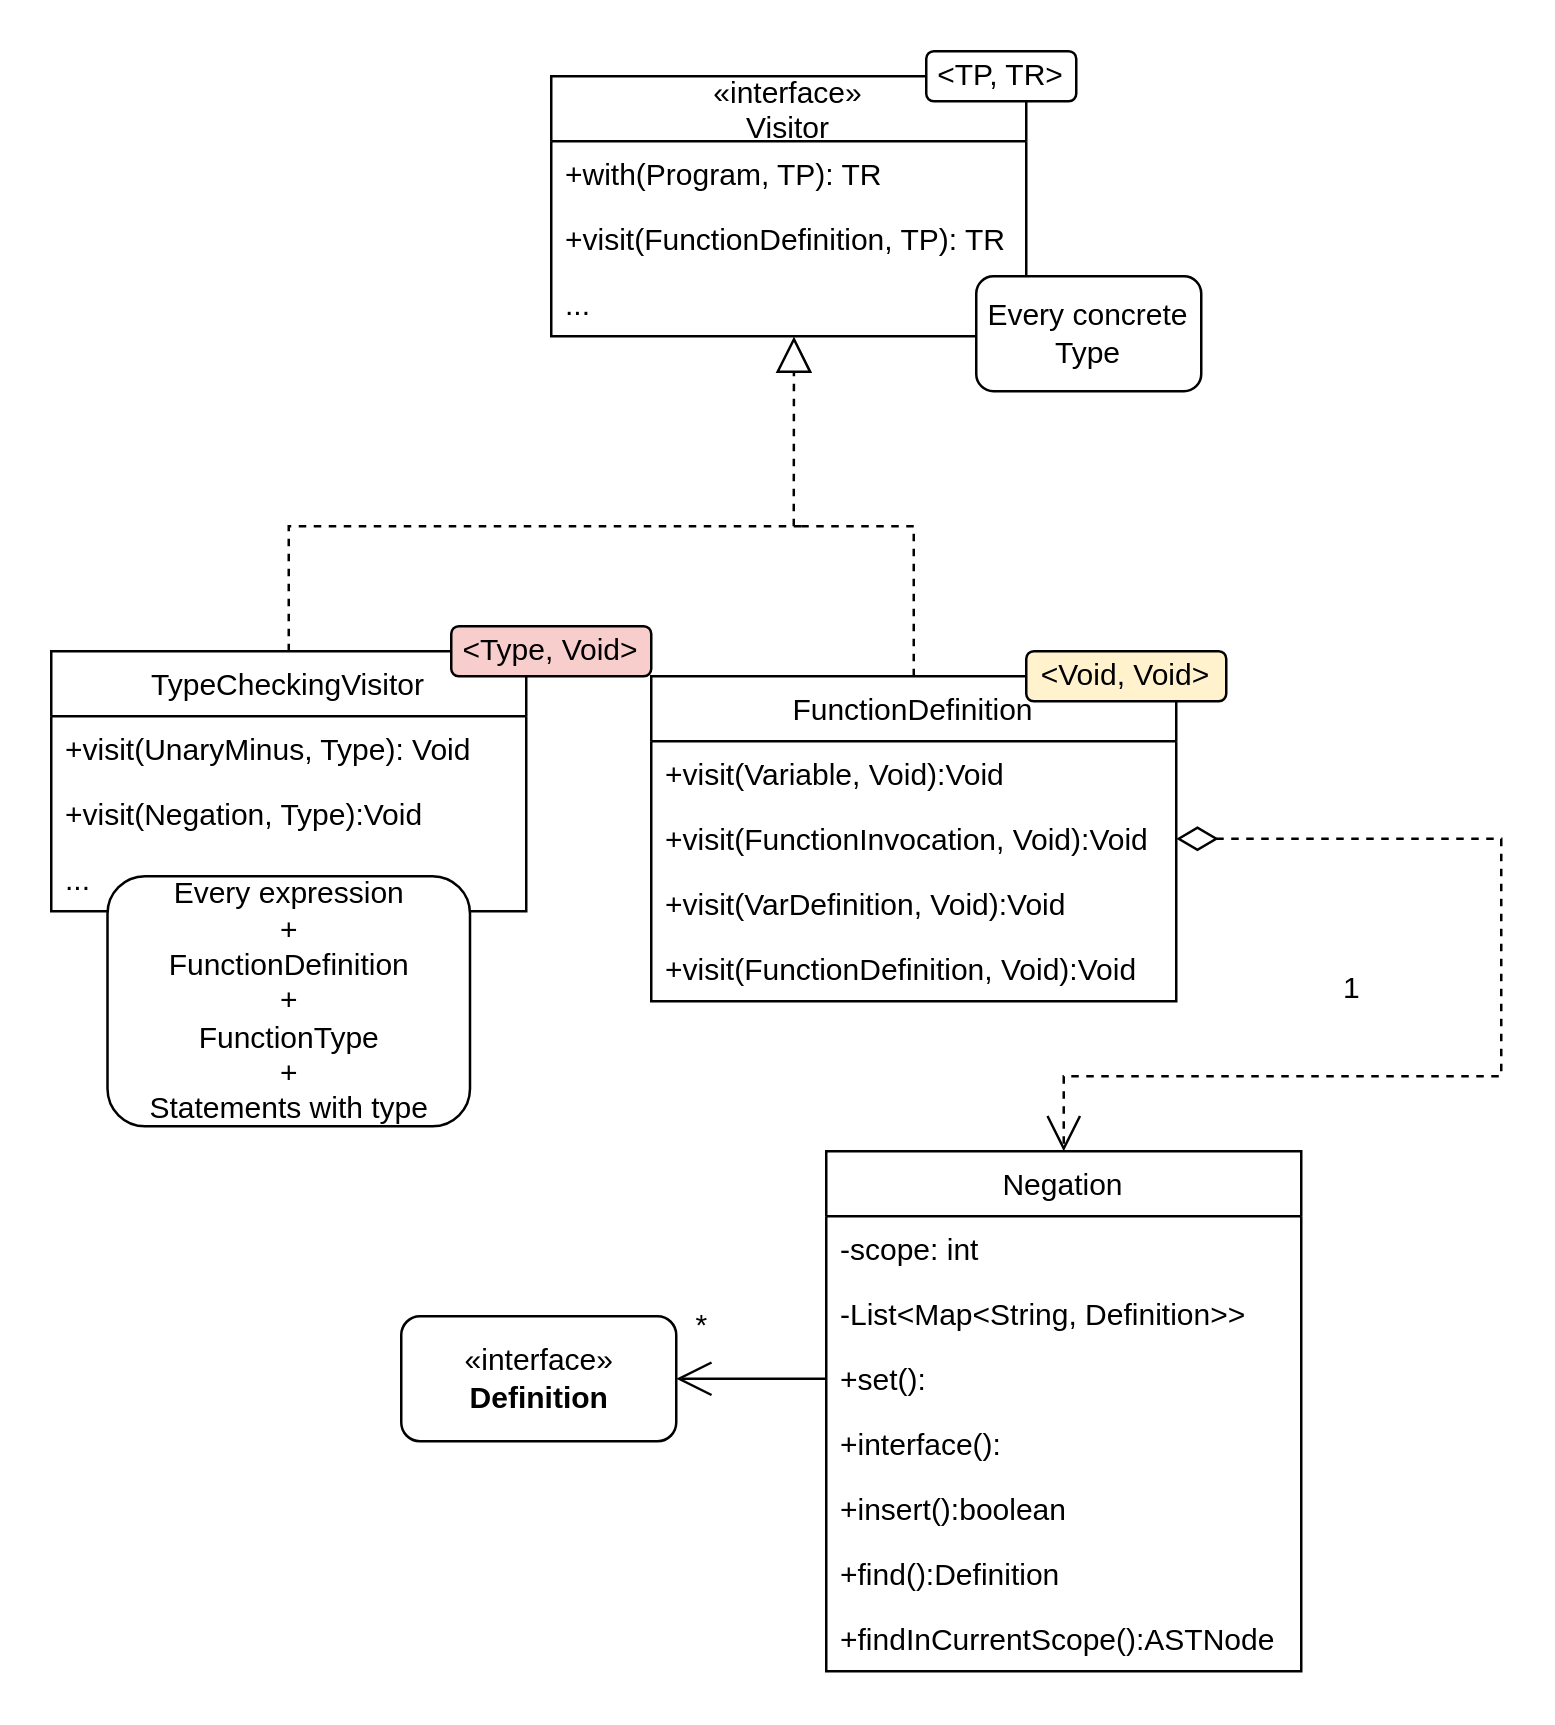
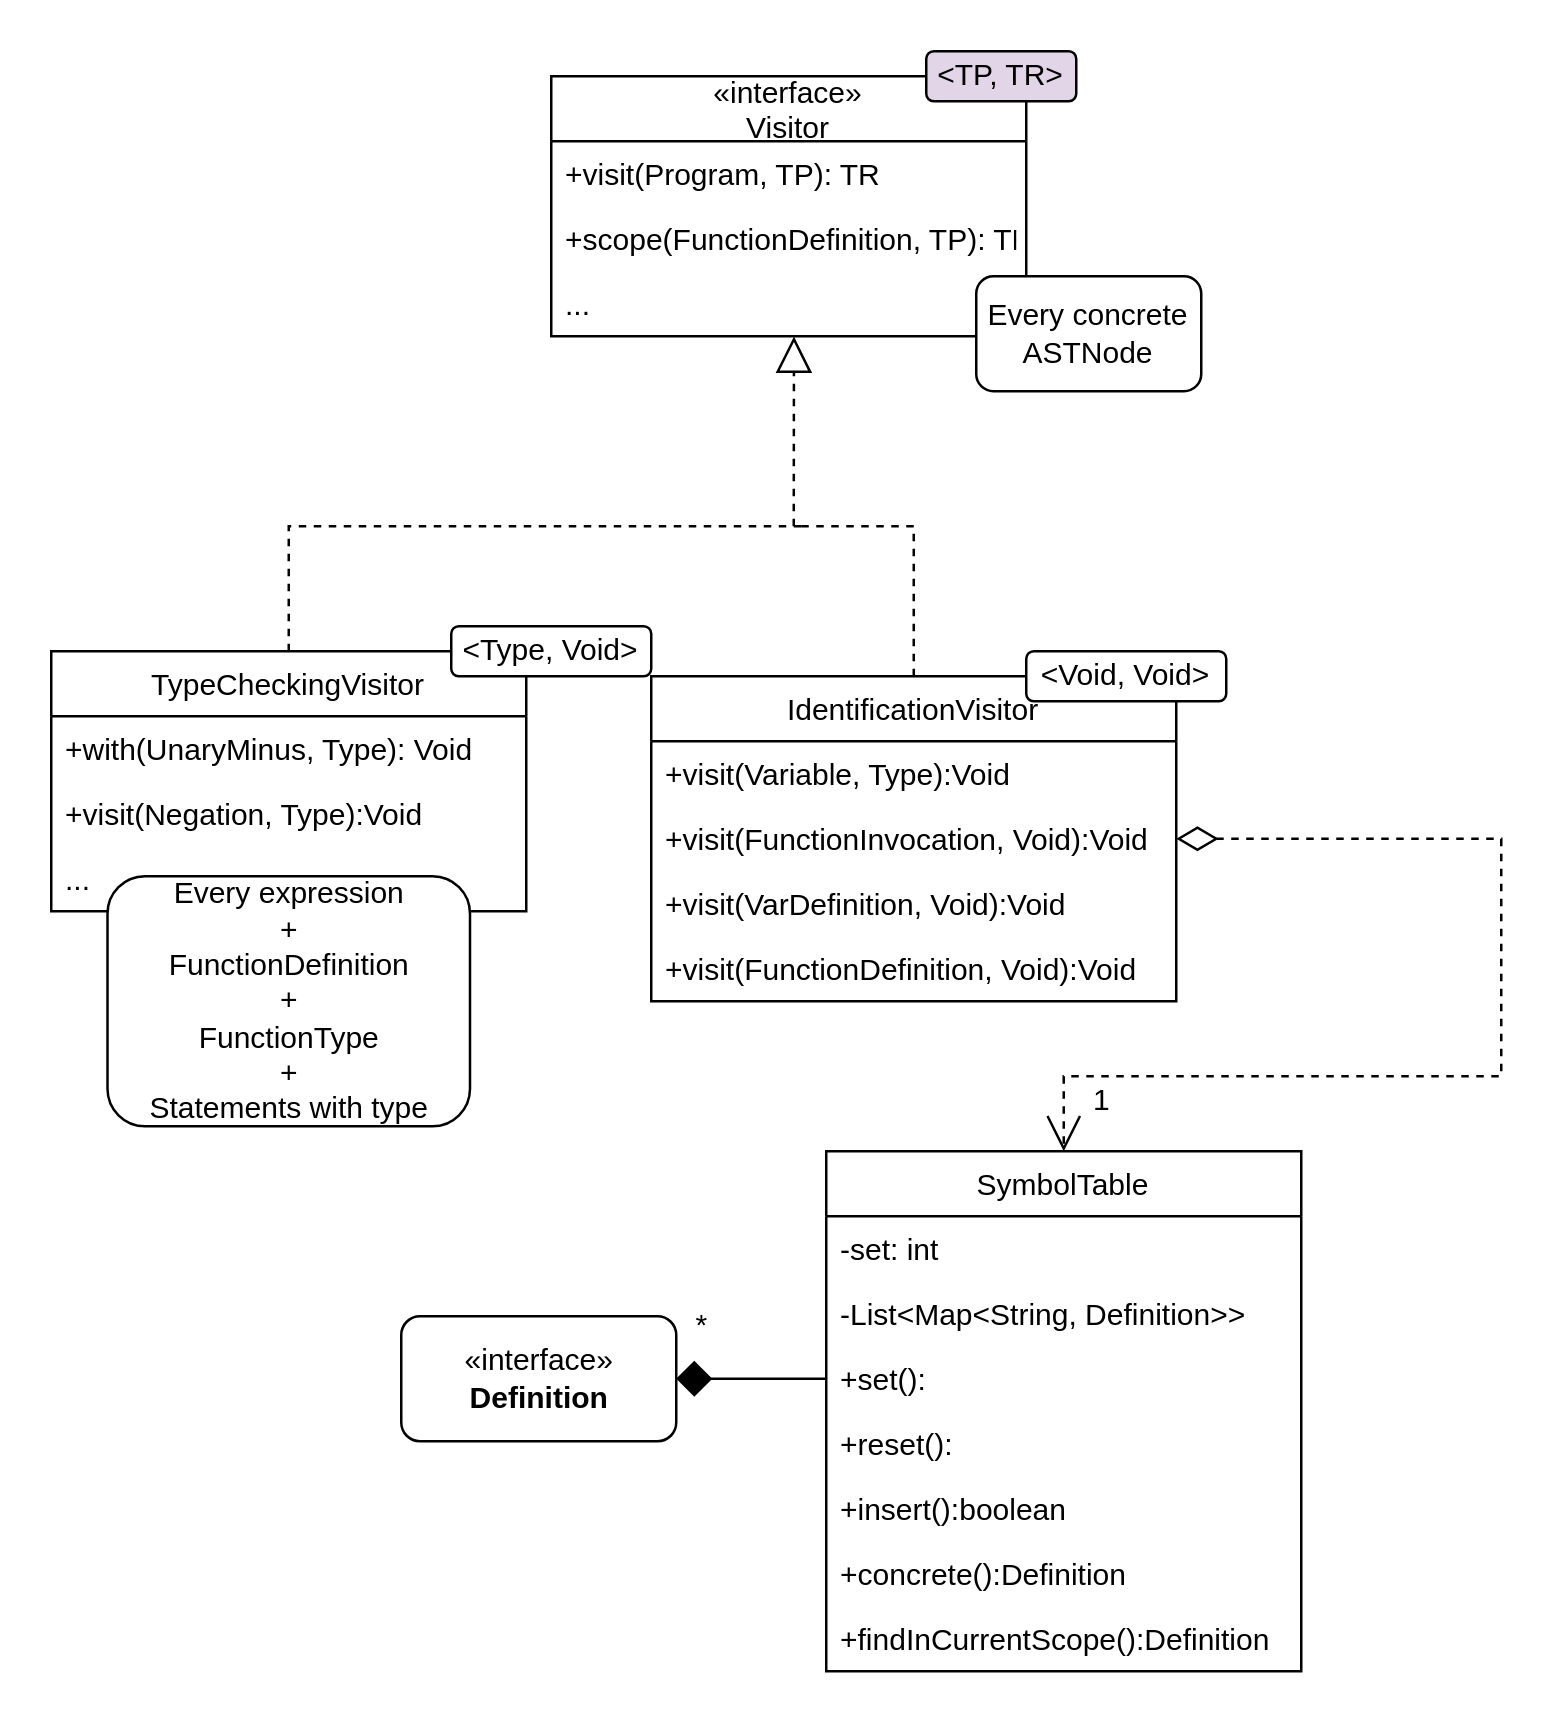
  <mxCell id="0" />
  <mxCell id="1" parent="0" />
  <mxCell id="2" value="«interface»&#10;Visitor" style="swimlane;fontStyle=0;childLayout=stackLayout;horizontal=1;startSize=26;fillColor=none;horizontalStack=0;resizeParent=1;resizeParentMax=0;resizeLast=0;collapsible=1;marginBottom=0;" vertex="1" parent="1"><mxGeometry x="220" y="30" width="190" height="104" as="geometry" /></mxCell>
- <mxCell id="3" value="+with(Program, TP): TR" style="text;strokeColor=none;fillColor=none;align=left;verticalAlign=top;spacingLeft=4;spacingRight=4;overflow=hidden;rotatable=0;points=[[0,0.5],[1,0.5]];portConstraint=eastwest;" vertex="1" parent="2"><mxGeometry y="26" width="190" height="26" as="geometry" /></mxCell>
- <mxCell id="4" value="+visit(FunctionDefinition, TP): TR" style="text;strokeColor=none;fillColor=none;align=left;verticalAlign=top;spacingLeft=4;spacingRight=4;overflow=hidden;rotatable=0;points=[[0,0.5],[1,0.5]];portConstraint=eastwest;" vertex="1" parent="2"><mxGeometry y="52" width="190" height="26" as="geometry" /></mxCell>
+ <mxCell id="3" value="+visit(Program, TP): TR" style="text;strokeColor=none;fillColor=none;align=left;verticalAlign=top;spacingLeft=4;spacingRight=4;overflow=hidden;rotatable=0;points=[[0,0.5],[1,0.5]];portConstraint=eastwest;" vertex="1" parent="2"><mxGeometry y="26" width="190" height="26" as="geometry" /></mxCell>
+ <mxCell id="4" value="+scope(FunctionDefinition, TP): TR" style="text;strokeColor=none;fillColor=none;align=left;verticalAlign=top;spacingLeft=4;spacingRight=4;overflow=hidden;rotatable=0;points=[[0,0.5],[1,0.5]];portConstraint=eastwest;" vertex="1" parent="2"><mxGeometry y="52" width="190" height="26" as="geometry" /></mxCell>
  <mxCell id="5" value="..." style="text;strokeColor=none;fillColor=none;align=left;verticalAlign=top;spacingLeft=4;spacingRight=4;overflow=hidden;rotatable=0;points=[[0,0.5],[1,0.5]];portConstraint=eastwest;" vertex="1" parent="2"><mxGeometry y="78" width="190" height="26" as="geometry" /></mxCell>
- <mxCell id="6" value="&amp;lt;TP, TR&amp;gt;" style="rounded=1;whiteSpace=wrap;html=1;" vertex="1" parent="1"><mxGeometry x="370" y="20" width="60" height="20" as="geometry" /></mxCell>
- <mxCell id="7" value="Negation" style="swimlane;fontStyle=0;childLayout=stackLayout;horizontal=1;startSize=26;fillColor=none;horizontalStack=0;resizeParent=1;resizeParentMax=0;resizeLast=0;collapsible=1;marginBottom=0;" vertex="1" parent="1"><mxGeometry x="330" y="460" width="190" height="208" as="geometry" /></mxCell>
- <mxCell id="8" value="-scope: int" style="text;strokeColor=none;fillColor=none;align=left;verticalAlign=top;spacingLeft=4;spacingRight=4;overflow=hidden;rotatable=0;points=[[0,0.5],[1,0.5]];portConstraint=eastwest;" vertex="1" parent="7"><mxGeometry y="26" width="190" height="26" as="geometry" /></mxCell>
+ <mxCell id="6" value="&amp;lt;TP, TR&amp;gt;" style="rounded=1;whiteSpace=wrap;html=1;fillColor=#e1d5e7;" vertex="1" parent="1"><mxGeometry x="370" y="20" width="60" height="20" as="geometry" /></mxCell>
+ <mxCell id="7" value="SymbolTable" style="swimlane;fontStyle=0;childLayout=stackLayout;horizontal=1;startSize=26;fillColor=none;horizontalStack=0;resizeParent=1;resizeParentMax=0;resizeLast=0;collapsible=1;marginBottom=0;" vertex="1" parent="1"><mxGeometry x="330" y="460" width="190" height="208" as="geometry" /></mxCell>
+ <mxCell id="8" value="-set: int" style="text;strokeColor=none;fillColor=none;align=left;verticalAlign=top;spacingLeft=4;spacingRight=4;overflow=hidden;rotatable=0;points=[[0,0.5],[1,0.5]];portConstraint=eastwest;" vertex="1" parent="7"><mxGeometry y="26" width="190" height="26" as="geometry" /></mxCell>
  <mxCell id="9" value="-List&lt;Map&lt;String, Definition&gt;&gt;" style="text;strokeColor=none;fillColor=none;align=left;verticalAlign=top;spacingLeft=4;spacingRight=4;overflow=hidden;rotatable=0;points=[[0,0.5],[1,0.5]];portConstraint=eastwest;" vertex="1" parent="7"><mxGeometry y="52" width="190" height="26" as="geometry" /></mxCell>
  <mxCell id="10" value="+set():" style="text;strokeColor=none;fillColor=none;align=left;verticalAlign=top;spacingLeft=4;spacingRight=4;overflow=hidden;rotatable=0;points=[[0,0.5],[1,0.5]];portConstraint=eastwest;" vertex="1" parent="7"><mxGeometry y="78" width="190" height="26" as="geometry" /></mxCell>
- <mxCell id="11" value="+interface():" style="text;strokeColor=none;fillColor=none;align=left;verticalAlign=top;spacingLeft=4;spacingRight=4;overflow=hidden;rotatable=0;points=[[0,0.5],[1,0.5]];portConstraint=eastwest;" vertex="1" parent="7"><mxGeometry y="104" width="190" height="26" as="geometry" /></mxCell>
+ <mxCell id="11" value="+reset():" style="text;strokeColor=none;fillColor=none;align=left;verticalAlign=top;spacingLeft=4;spacingRight=4;overflow=hidden;rotatable=0;points=[[0,0.5],[1,0.5]];portConstraint=eastwest;" vertex="1" parent="7"><mxGeometry y="104" width="190" height="26" as="geometry" /></mxCell>
  <mxCell id="12" value="+insert():boolean" style="text;strokeColor=none;fillColor=none;align=left;verticalAlign=top;spacingLeft=4;spacingRight=4;overflow=hidden;rotatable=0;points=[[0,0.5],[1,0.5]];portConstraint=eastwest;" vertex="1" parent="7"><mxGeometry y="130" width="190" height="26" as="geometry" /></mxCell>
- <mxCell id="13" value="+find():Definition" style="text;strokeColor=none;fillColor=none;align=left;verticalAlign=top;spacingLeft=4;spacingRight=4;overflow=hidden;rotatable=0;points=[[0,0.5],[1,0.5]];portConstraint=eastwest;" vertex="1" parent="7"><mxGeometry y="156" width="190" height="26" as="geometry" /></mxCell>
- <mxCell id="14" value="+findInCurrentScope():ASTNode" style="text;strokeColor=none;fillColor=none;align=left;verticalAlign=top;spacingLeft=4;spacingRight=4;overflow=hidden;rotatable=0;points=[[0,0.5],[1,0.5]];portConstraint=eastwest;" vertex="1" parent="7"><mxGeometry y="182" width="190" height="26" as="geometry" /></mxCell>
+ <mxCell id="13" value="+concrete():Definition" style="text;strokeColor=none;fillColor=none;align=left;verticalAlign=top;spacingLeft=4;spacingRight=4;overflow=hidden;rotatable=0;points=[[0,0.5],[1,0.5]];portConstraint=eastwest;" vertex="1" parent="7"><mxGeometry y="156" width="190" height="26" as="geometry" /></mxCell>
+ <mxCell id="14" value="+findInCurrentScope():Definition" style="text;strokeColor=none;fillColor=none;align=left;verticalAlign=top;spacingLeft=4;spacingRight=4;overflow=hidden;rotatable=0;points=[[0,0.5],[1,0.5]];portConstraint=eastwest;" vertex="1" parent="7"><mxGeometry y="182" width="190" height="26" as="geometry" /></mxCell>
  <mxCell id="15" value="«interface»&lt;br&gt;&lt;b&gt;Definition&lt;/b&gt;" style="html=1;rounded=1;" vertex="1" parent="1"><mxGeometry x="160" y="526" width="110" height="50" as="geometry" /></mxCell>
- <mxCell id="16" value="" style="endArrow=open;endFill=1;endSize=12;html=1;rounded=0;entryX=1;entryY=0.5;entryDx=0;entryDy=0;exitX=0;exitY=0.5;exitDx=0;exitDy=0;" edge="1" parent="1" source="10" target="15"><mxGeometry width="160" relative="1" as="geometry"><mxPoint x="340" y="390" as="sourcePoint" /><mxPoint x="500" y="390" as="targetPoint" /></mxGeometry></mxCell>
+ <mxCell id="16" value="" style="endArrow=diamond;endFill=1;endSize=12;html=1;rounded=0;entryX=1;entryY=0.5;entryDx=0;entryDy=0;exitX=0;exitY=0.5;exitDx=0;exitDy=0;" edge="1" parent="1" source="10" target="15"><mxGeometry width="160" relative="1" as="geometry"><mxPoint x="340" y="390" as="sourcePoint" /><mxPoint x="500" y="390" as="targetPoint" /></mxGeometry></mxCell>
  <mxCell id="17" value="TypeCheckingVisitor" style="swimlane;fontStyle=0;childLayout=stackLayout;horizontal=1;startSize=26;fillColor=none;horizontalStack=0;resizeParent=1;resizeParentMax=0;resizeLast=0;collapsible=1;marginBottom=0;" vertex="1" parent="1"><mxGeometry x="20" y="260" width="190" height="104" as="geometry" /></mxCell>
- <mxCell id="18" value="+visit(UnaryMinus, Type): Void" style="text;strokeColor=none;fillColor=none;align=left;verticalAlign=top;spacingLeft=4;spacingRight=4;overflow=hidden;rotatable=0;points=[[0,0.5],[1,0.5]];portConstraint=eastwest;" vertex="1" parent="17"><mxGeometry y="26" width="190" height="26" as="geometry" /></mxCell>
+ <mxCell id="18" value="+with(UnaryMinus, Type): Void" style="text;strokeColor=none;fillColor=none;align=left;verticalAlign=top;spacingLeft=4;spacingRight=4;overflow=hidden;rotatable=0;points=[[0,0.5],[1,0.5]];portConstraint=eastwest;" vertex="1" parent="17"><mxGeometry y="26" width="190" height="26" as="geometry" /></mxCell>
  <mxCell id="19" value="+visit(Negation, Type):Void" style="text;strokeColor=none;fillColor=none;align=left;verticalAlign=top;spacingLeft=4;spacingRight=4;overflow=hidden;rotatable=0;points=[[0,0.5],[1,0.5]];portConstraint=eastwest;" vertex="1" parent="17"><mxGeometry y="52" width="190" height="26" as="geometry" /></mxCell>
  <mxCell id="20" value="..." style="text;strokeColor=none;fillColor=none;align=left;verticalAlign=top;spacingLeft=4;spacingRight=4;overflow=hidden;rotatable=0;points=[[0,0.5],[1,0.5]];portConstraint=eastwest;" vertex="1" parent="17"><mxGeometry y="78" width="190" height="26" as="geometry" /></mxCell>
- <mxCell id="21" value="FunctionDefinition" style="swimlane;fontStyle=0;childLayout=stackLayout;horizontal=1;startSize=26;fillColor=none;horizontalStack=0;resizeParent=1;resizeParentMax=0;resizeLast=0;collapsible=1;marginBottom=0;" vertex="1" parent="1"><mxGeometry x="260" y="270" width="210" height="130" as="geometry" /></mxCell>
- <mxCell id="22" value="+visit(Variable, Void):Void" style="text;strokeColor=none;fillColor=none;align=left;verticalAlign=top;spacingLeft=4;spacingRight=4;overflow=hidden;rotatable=0;points=[[0,0.5],[1,0.5]];portConstraint=eastwest;" vertex="1" parent="21"><mxGeometry y="26" width="210" height="26" as="geometry" /></mxCell>
+ <mxCell id="21" value="IdentificationVisitor" style="swimlane;fontStyle=0;childLayout=stackLayout;horizontal=1;startSize=26;fillColor=none;horizontalStack=0;resizeParent=1;resizeParentMax=0;resizeLast=0;collapsible=1;marginBottom=0;" vertex="1" parent="1"><mxGeometry x="260" y="270" width="210" height="130" as="geometry" /></mxCell>
+ <mxCell id="22" value="+visit(Variable, Type):Void" style="text;strokeColor=none;fillColor=none;align=left;verticalAlign=top;spacingLeft=4;spacingRight=4;overflow=hidden;rotatable=0;points=[[0,0.5],[1,0.5]];portConstraint=eastwest;" vertex="1" parent="21"><mxGeometry y="26" width="210" height="26" as="geometry" /></mxCell>
  <mxCell id="23" value="+visit(FunctionInvocation, Void):Void" style="text;strokeColor=none;fillColor=none;align=left;verticalAlign=top;spacingLeft=4;spacingRight=4;overflow=hidden;rotatable=0;points=[[0,0.5],[1,0.5]];portConstraint=eastwest;" vertex="1" parent="21"><mxGeometry y="52" width="210" height="26" as="geometry" /></mxCell>
  <mxCell id="24" value="+visit(VarDefinition, Void):Void" style="text;strokeColor=none;fillColor=none;align=left;verticalAlign=top;spacingLeft=4;spacingRight=4;overflow=hidden;rotatable=0;points=[[0,0.5],[1,0.5]];portConstraint=eastwest;" vertex="1" parent="21"><mxGeometry y="78" width="210" height="26" as="geometry" /></mxCell>
  <mxCell id="25" value="+visit(FunctionDefinition, Void):Void" style="text;strokeColor=none;fillColor=none;align=left;verticalAlign=top;spacingLeft=4;spacingRight=4;overflow=hidden;rotatable=0;points=[[0,0.5],[1,0.5]];portConstraint=eastwest;" vertex="1" parent="21"><mxGeometry y="104" width="210" height="26" as="geometry" /></mxCell>
- <mxCell id="26" value="Every concrete Type" style="rounded=1;whiteSpace=wrap;html=1;" vertex="1" parent="1"><mxGeometry x="390" y="110" width="90" height="46" as="geometry" /></mxCell>
+ <mxCell id="26" value="Every concrete ASTNode" style="rounded=1;whiteSpace=wrap;html=1;" vertex="1" parent="1"><mxGeometry x="390" y="110" width="90" height="46" as="geometry" /></mxCell>
  <mxCell id="27" value="Every expression&lt;br&gt;+ &lt;br&gt;FunctionDefinition &lt;br&gt;+ &lt;br&gt;FunctionType&lt;br&gt;+&lt;br&gt;Statements with type" style="rounded=1;whiteSpace=wrap;html=1;" vertex="1" parent="1"><mxGeometry x="42.5" y="350" width="145" height="100" as="geometry" /></mxCell>
- <mxCell id="28" value="&amp;lt;Type, Void&amp;gt;" style="rounded=1;whiteSpace=wrap;html=1;fillColor=#f8cecc;" vertex="1" parent="1"><mxGeometry x="180" y="250" width="80" height="20" as="geometry" /></mxCell>
- <mxCell id="29" value="&amp;lt;Void, Void&amp;gt;" style="rounded=1;whiteSpace=wrap;html=1;fillColor=#fff2cc;" vertex="1" parent="1"><mxGeometry x="410" y="260" width="80" height="20" as="geometry" /></mxCell>
+ <mxCell id="28" value="&amp;lt;Type, Void&amp;gt;" style="rounded=1;whiteSpace=wrap;html=1;" vertex="1" parent="1"><mxGeometry x="180" y="250" width="80" height="20" as="geometry" /></mxCell>
+ <mxCell id="29" value="&amp;lt;Void, Void&amp;gt;" style="rounded=1;whiteSpace=wrap;html=1;" vertex="1" parent="1"><mxGeometry x="410" y="260" width="80" height="20" as="geometry" /></mxCell>
  <mxCell id="30" value="" style="endArrow=block;dashed=1;endFill=0;endSize=12;html=1;rounded=0;entryX=0.511;entryY=1.004;entryDx=0;entryDy=0;entryPerimeter=0;exitX=0.5;exitY=0;exitDx=0;exitDy=0;" edge="1" parent="1" source="21" target="5"><mxGeometry width="160" relative="1" as="geometry"><mxPoint x="290" y="230" as="sourcePoint" /><mxPoint x="310" y="160" as="targetPoint" /><Array as="points"><mxPoint x="365" y="210" /><mxPoint x="317" y="210" /></Array></mxGeometry></mxCell>
  <mxCell id="31" value="" style="endArrow=none;dashed=1;html=1;rounded=0;exitX=0.5;exitY=0;exitDx=0;exitDy=0;" edge="1" parent="1" source="17"><mxGeometry width="50" height="50" relative="1" as="geometry"><mxPoint x="94.286" y="210" as="sourcePoint" /><mxPoint x="320" y="210" as="targetPoint" /><Array as="points"><mxPoint x="115" y="210" /></Array></mxGeometry></mxCell>
  <mxCell id="32" value="" style="endArrow=open;html=1;endSize=12;startArrow=diamondThin;startSize=14;startFill=0;edgeStyle=orthogonalEdgeStyle;align=left;verticalAlign=bottom;rounded=0;entryX=0.5;entryY=0;entryDx=0;entryDy=0;exitX=1;exitY=0.5;exitDx=0;exitDy=0;dashed=1;" edge="1" parent="1" source="23" target="7"><mxGeometry x="-1" y="3" relative="1" as="geometry"><mxPoint x="500" y="340" as="sourcePoint" /><mxPoint x="1065" y="519" as="targetPoint" /><Array as="points"><mxPoint x="600" y="335" /><mxPoint x="600" y="430" /><mxPoint x="425" y="430" /></Array></mxGeometry></mxCell>
- <mxCell id="33" value="1" style="text;html=1;align=center;verticalAlign=middle;resizable=0;points=[];autosize=1;strokeColor=none;fillColor=none;" vertex="1" parent="1"><mxGeometry x="530" y="385" width="20" height="20" as="geometry" /></mxCell>
+ <mxCell id="33" value="1" style="text;html=1;align=center;verticalAlign=middle;resizable=0;points=[];autosize=1;strokeColor=none;fillColor=none;" vertex="1" parent="1"><mxGeometry x="430" y="430" width="20" height="20" as="geometry" /></mxCell>
  <mxCell id="34" value="*" style="text;html=1;align=center;verticalAlign=middle;resizable=0;points=[];autosize=1;strokeColor=none;fillColor=none;" vertex="1" parent="1"><mxGeometry x="270" y="520" width="20" height="20" as="geometry" /></mxCell>
